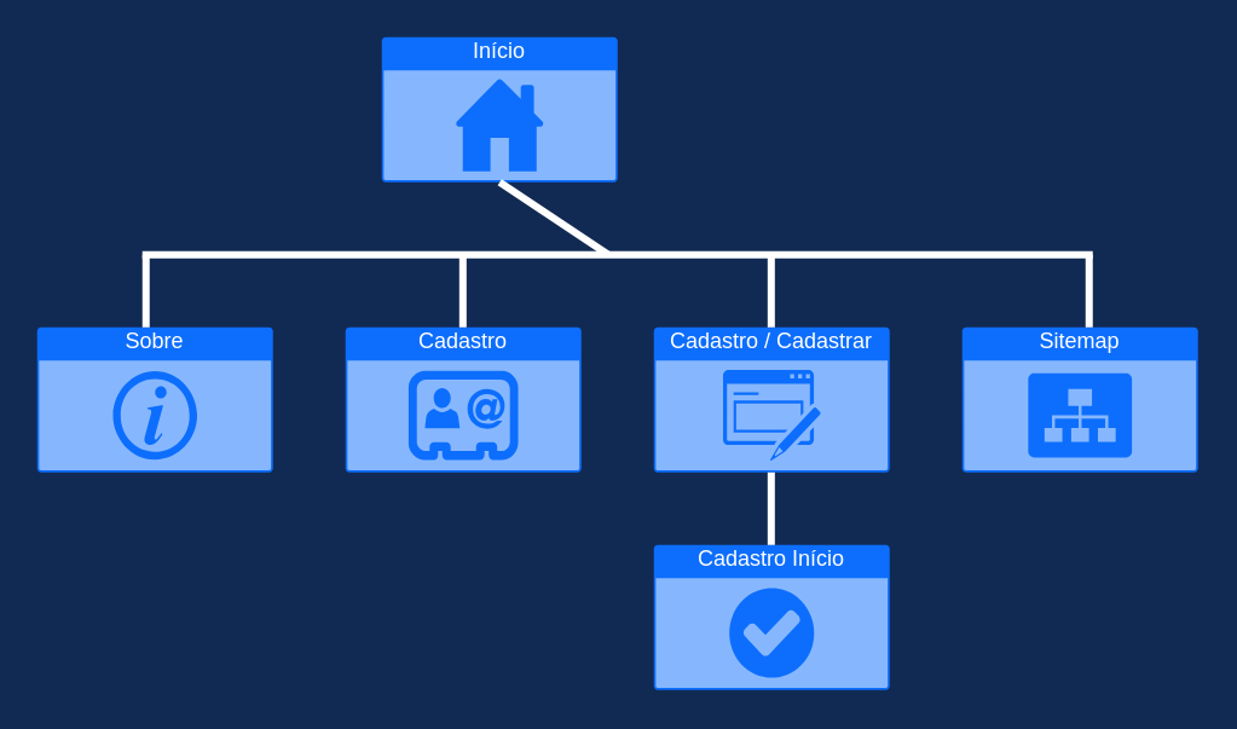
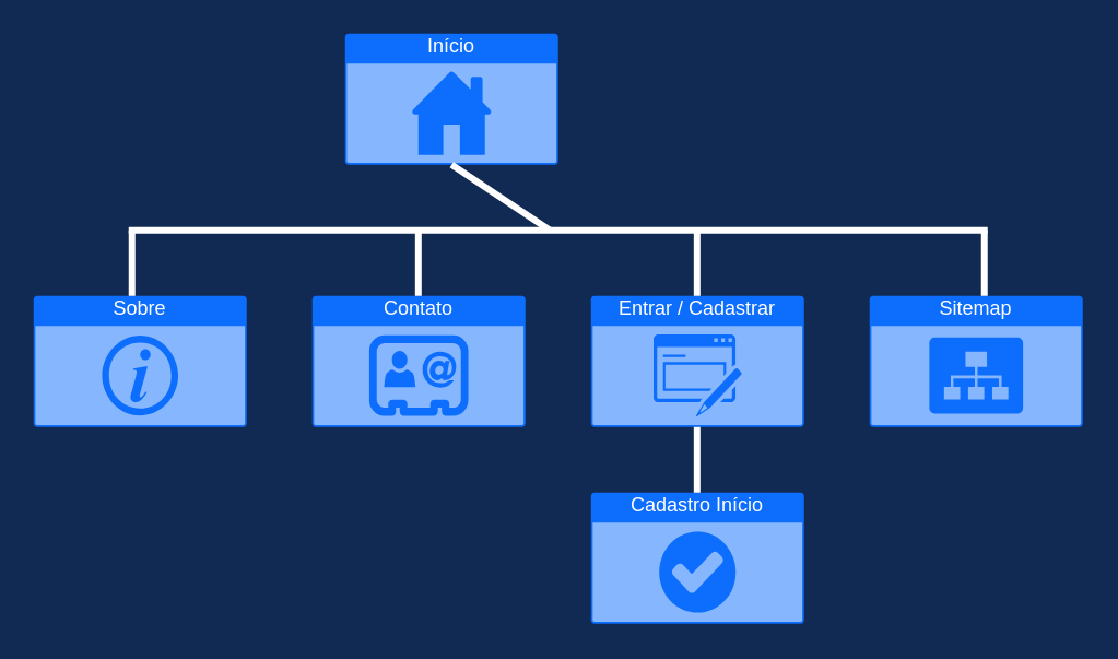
  <mxCell id="0" />
  <mxCell id="1" parent="0" />
  <mxCell id="2" value="Início" style="html=1;whiteSpace=wrap;strokeColor=none;fillColor=#0D6EFD;labelPosition=center;verticalLabelPosition=middle;verticalAlign=top;align=center;fontSize=12;outlineConnect=0;spacingTop=-6;fontColor=#FFFFFF;sketch=0;shape=mxgraph.sitemap.home;" parent="1" vertex="1"><mxGeometry x="210" y="20" width="130" height="80" as="geometry" /></mxCell>
- <mxCell id="3" value="Cadastro" style="html=1;whiteSpace=wrap;strokeColor=none;fillColor=#0D6EFD;labelPosition=center;verticalLabelPosition=middle;verticalAlign=top;align=center;fontSize=12;outlineConnect=0;spacingTop=-6;fontColor=#FFFFFF;sketch=0;shape=mxgraph.sitemap.contact;" parent="1" vertex="1"><mxGeometry x="190" y="180" width="130" height="80" as="geometry" /></mxCell>
+ <mxCell id="3" value="Contato" style="html=1;whiteSpace=wrap;strokeColor=none;fillColor=#0D6EFD;labelPosition=center;verticalLabelPosition=middle;verticalAlign=top;align=center;fontSize=12;outlineConnect=0;spacingTop=-6;fontColor=#FFFFFF;sketch=0;shape=mxgraph.sitemap.contact;" parent="1" vertex="1"><mxGeometry x="190" y="180" width="130" height="80" as="geometry" /></mxCell>
  <mxCell id="4" value="Sobre" style="html=1;whiteSpace=wrap;strokeColor=none;fillColor=#0D6EFD;labelPosition=center;verticalLabelPosition=middle;verticalAlign=top;align=center;fontSize=12;outlineConnect=0;spacingTop=-6;fontColor=#FFFFFF;sketch=0;shape=mxgraph.sitemap.info;" parent="1" vertex="1"><mxGeometry x="20" y="180" width="130" height="80" as="geometry" /></mxCell>
  <mxCell id="5" value="Sitemap" style="html=1;whiteSpace=wrap;strokeColor=none;fillColor=#0D6EFD;labelPosition=center;verticalLabelPosition=middle;verticalAlign=top;align=center;fontSize=12;outlineConnect=0;spacingTop=-6;fontColor=#FFFFFF;sketch=0;shape=mxgraph.sitemap.sitemap;" parent="1" vertex="1"><mxGeometry x="530" y="180" width="130" height="80" as="geometry" /></mxCell>
- <mxCell id="6" value="Cadastro / Cadastrar" style="html=1;whiteSpace=wrap;strokeColor=none;fillColor=#0D6EFD;labelPosition=center;verticalLabelPosition=middle;verticalAlign=top;align=center;fontSize=12;outlineConnect=0;spacingTop=-6;fontColor=#FFFFFF;sketch=0;shape=mxgraph.sitemap.form;" parent="1" vertex="1"><mxGeometry x="360" y="180" width="130" height="80" as="geometry" /></mxCell>
+ <mxCell id="6" value="Entrar / Cadastrar" style="html=1;whiteSpace=wrap;strokeColor=none;fillColor=#0D6EFD;labelPosition=center;verticalLabelPosition=middle;verticalAlign=top;align=center;fontSize=12;outlineConnect=0;spacingTop=-6;fontColor=#FFFFFF;sketch=0;shape=mxgraph.sitemap.form;" parent="1" vertex="1"><mxGeometry x="360" y="180" width="130" height="80" as="geometry" /></mxCell>
  <mxCell id="7" value="Cadastro Início" style="html=1;whiteSpace=wrap;strokeColor=none;fillColor=#0D6EFD;labelPosition=center;verticalLabelPosition=middle;verticalAlign=top;align=center;fontSize=12;outlineConnect=0;spacingTop=-6;fontColor=#FFFFFF;sketch=0;shape=mxgraph.sitemap.success;" parent="1" vertex="1"><mxGeometry x="360" y="300" width="130" height="80" as="geometry" /></mxCell>
  <mxCell id="8" value="" style="endArrow=none;html=1;strokeWidth=4;strokeColor=#FFFFFF;" parent="1" edge="1"><mxGeometry width="50" height="50" relative="1" as="geometry"><mxPoint x="78" y="140" as="sourcePoint" /><mxPoint x="602" y="140" as="targetPoint" /></mxGeometry></mxCell>
  <mxCell id="9" value="" style="endArrow=none;html=1;entryX=0.5;entryY=1;entryDx=0;entryDy=0;entryPerimeter=0;strokeColor=#FFFFFF;strokeWidth=4;" parent="1" target="2" edge="1"><mxGeometry width="50" height="50" relative="1" as="geometry"><mxPoint x="335" y="140" as="sourcePoint" /><mxPoint x="380" y="220" as="targetPoint" /></mxGeometry></mxCell>
  <mxCell id="10" value="" style="endArrow=none;html=1;strokeColor=#FFFFFF;strokeWidth=4;" parent="1" edge="1"><mxGeometry width="50" height="50" relative="1" as="geometry"><mxPoint x="80" y="180" as="sourcePoint" /><mxPoint x="80" y="140" as="targetPoint" /></mxGeometry></mxCell>
  <mxCell id="11" value="" style="endArrow=none;html=1;strokeColor=#FFFFFF;strokeWidth=4;" parent="1" edge="1"><mxGeometry width="50" height="50" relative="1" as="geometry"><mxPoint x="254.71" y="180" as="sourcePoint" /><mxPoint x="254.71" y="140" as="targetPoint" /></mxGeometry></mxCell>
  <mxCell id="12" value="" style="endArrow=none;html=1;strokeColor=#FFFFFF;strokeWidth=4;" parent="1" edge="1"><mxGeometry width="50" height="50" relative="1" as="geometry"><mxPoint x="424.71" y="180" as="sourcePoint" /><mxPoint x="424.71" y="140" as="targetPoint" /></mxGeometry></mxCell>
  <mxCell id="13" value="" style="endArrow=none;html=1;strokeColor=#FFFFFF;strokeWidth=4;" parent="1" edge="1"><mxGeometry width="50" height="50" relative="1" as="geometry"><mxPoint x="600" y="180" as="sourcePoint" /><mxPoint x="600" y="140" as="targetPoint" /></mxGeometry></mxCell>
  <mxCell id="14" value="" style="endArrow=none;html=1;strokeColor=#FFFFFF;strokeWidth=4;" parent="1" edge="1"><mxGeometry width="50" height="50" relative="1" as="geometry"><mxPoint x="424.71" y="300" as="sourcePoint" /><mxPoint x="424.71" y="260" as="targetPoint" /></mxGeometry></mxCell>
